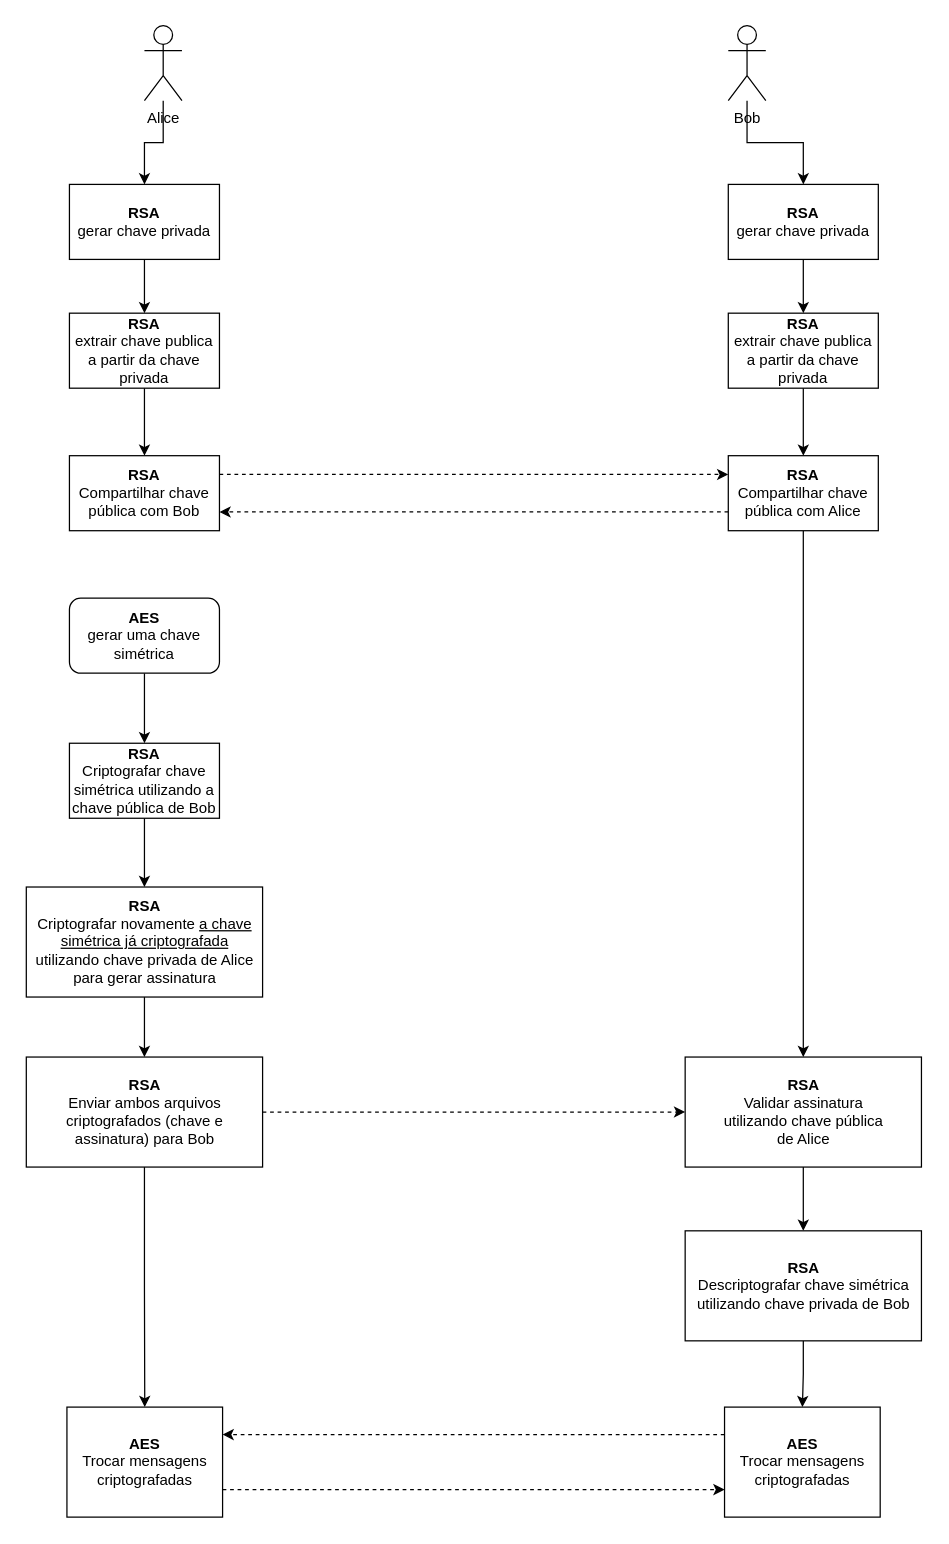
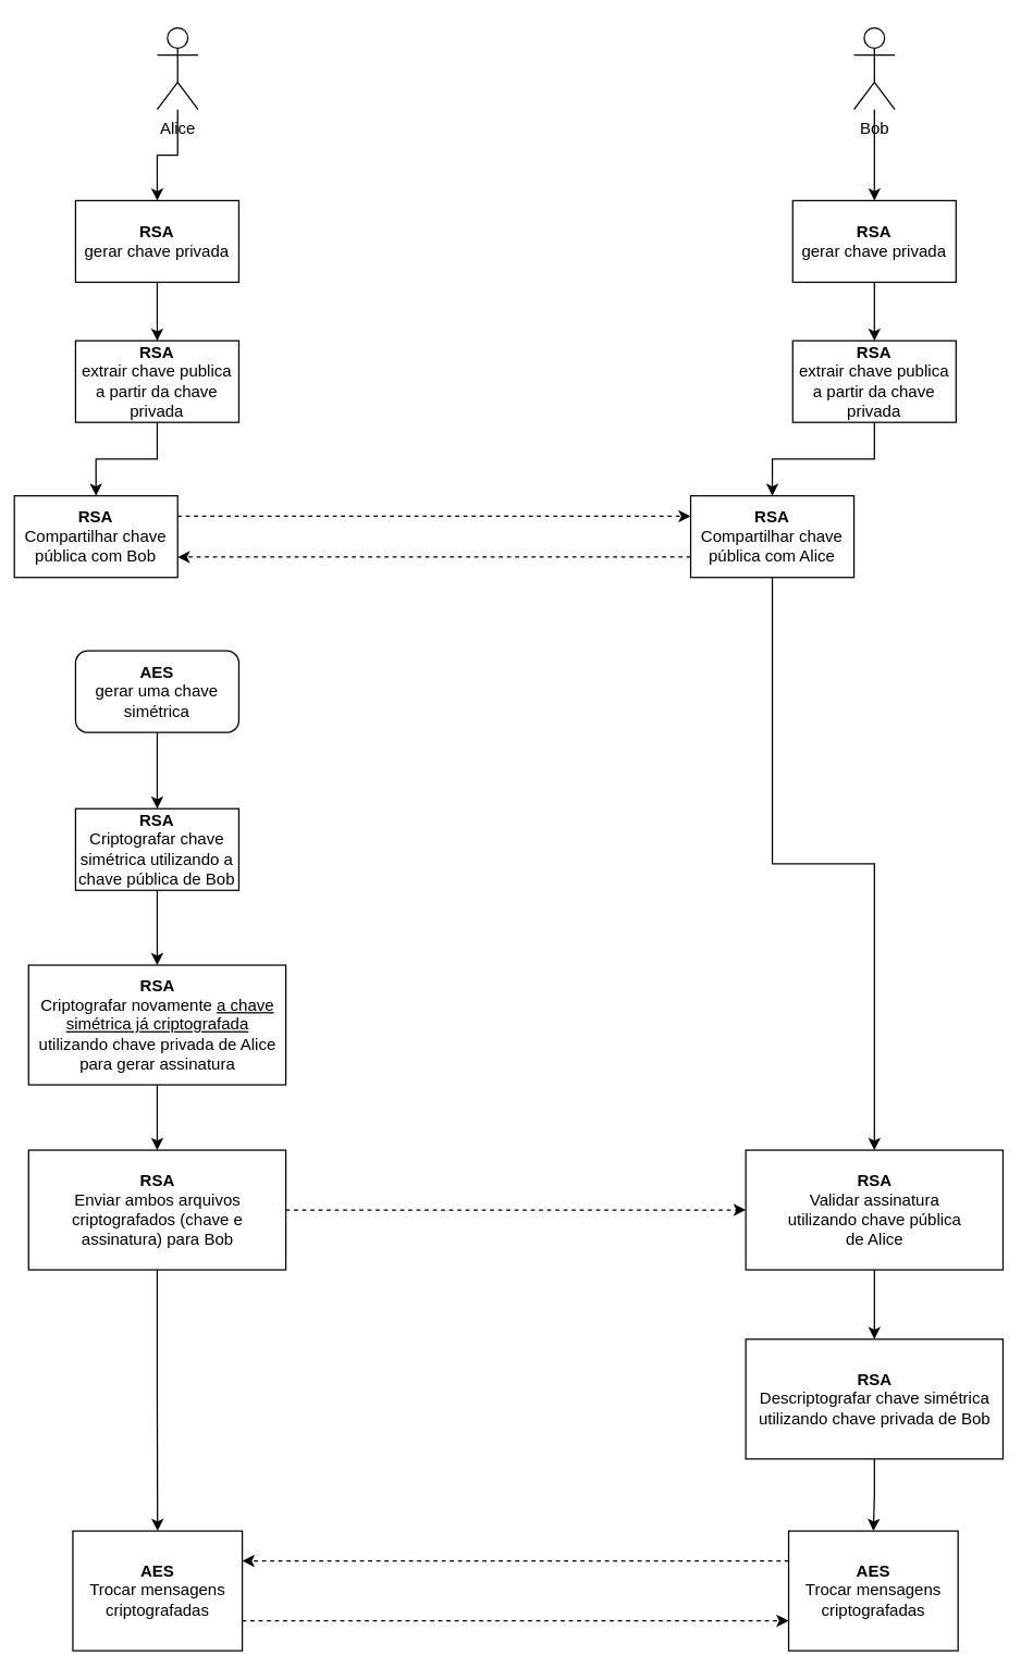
  <mxCell id="0" />
  <mxCell id="1" parent="0" />
  <mxCell id="2" style="edgeStyle=orthogonalEdgeStyle;rounded=0;orthogonalLoop=1;jettySize=auto;html=1;" parent="1" source="3" target="5" edge="1"><mxGeometry relative="1" as="geometry" /></mxCell>
  <mxCell id="3" value="Alice" style="shape=umlActor;verticalLabelPosition=bottom;verticalAlign=top;html=1;outlineConnect=0;" parent="1" vertex="1"><mxGeometry x="115" y="20" width="30" height="60" as="geometry" /></mxCell>
  <mxCell id="4" value="" style="edgeStyle=orthogonalEdgeStyle;rounded=0;orthogonalLoop=1;jettySize=auto;html=1;" parent="1" source="5" target="7" edge="1"><mxGeometry relative="1" as="geometry" /></mxCell>
  <mxCell id="5" value="&lt;b&gt;RSA&lt;/b&gt;&lt;br&gt;gerar chave privada" style="rounded=0;whiteSpace=wrap;html=1;" parent="1" vertex="1"><mxGeometry x="55" y="147" width="120" height="60" as="geometry" /></mxCell>
  <mxCell id="6" value="" style="edgeStyle=orthogonalEdgeStyle;rounded=0;orthogonalLoop=1;jettySize=auto;html=1;" parent="1" source="7" target="15" edge="1"><mxGeometry relative="1" as="geometry" /></mxCell>
  <mxCell id="7" value="&lt;b&gt;RSA&lt;/b&gt;&lt;br&gt;extrair chave publica a partir da chave privada" style="rounded=0;whiteSpace=wrap;html=1;" parent="1" vertex="1"><mxGeometry x="55" y="250" width="120" height="60" as="geometry" /></mxCell>
  <mxCell id="8" style="edgeStyle=orthogonalEdgeStyle;rounded=0;orthogonalLoop=1;jettySize=auto;html=1;" parent="1" source="9" target="11" edge="1"><mxGeometry relative="1" as="geometry" /></mxCell>
- <mxCell id="9" value="Bob" style="shape=umlActor;verticalLabelPosition=bottom;verticalAlign=top;html=1;outlineConnect=0;" parent="1" vertex="1"><mxGeometry x="582" y="20" width="30" height="60" as="geometry" /></mxCell>
+ <mxCell id="9" value="Bob" style="shape=umlActor;verticalLabelPosition=bottom;verticalAlign=top;html=1;outlineConnect=0;" parent="1" vertex="1"><mxGeometry x="627" y="20" width="30" height="60" as="geometry" /></mxCell>
  <mxCell id="10" value="" style="edgeStyle=orthogonalEdgeStyle;rounded=0;orthogonalLoop=1;jettySize=auto;html=1;" parent="1" source="11" target="13" edge="1"><mxGeometry relative="1" as="geometry" /></mxCell>
  <mxCell id="11" value="&lt;b&gt;RSA&lt;/b&gt;&lt;br&gt;gerar chave privada" style="rounded=0;whiteSpace=wrap;html=1;" parent="1" vertex="1"><mxGeometry x="582" y="147" width="120" height="60" as="geometry" /></mxCell>
  <mxCell id="12" style="edgeStyle=orthogonalEdgeStyle;rounded=0;orthogonalLoop=1;jettySize=auto;html=1;exitX=0.5;exitY=1;exitDx=0;exitDy=0;" parent="1" source="13" target="18" edge="1"><mxGeometry relative="1" as="geometry" /></mxCell>
  <mxCell id="13" value="&lt;b&gt;RSA&lt;/b&gt;&lt;br&gt;extrair chave publica a partir da chave privada" style="rounded=0;whiteSpace=wrap;html=1;" parent="1" vertex="1"><mxGeometry x="582" y="250" width="120" height="60" as="geometry" /></mxCell>
  <mxCell id="14" style="edgeStyle=orthogonalEdgeStyle;rounded=0;orthogonalLoop=1;jettySize=auto;html=1;exitX=1;exitY=0.25;exitDx=0;exitDy=0;entryX=0;entryY=0.25;entryDx=0;entryDy=0;dashed=1;" parent="1" source="15" target="18" edge="1"><mxGeometry relative="1" as="geometry" /></mxCell>
- <mxCell id="15" value="&lt;b&gt;RSA&lt;/b&gt;&lt;br&gt;Compartilhar chave pública com Bob" style="rounded=0;whiteSpace=wrap;html=1;" parent="1" vertex="1"><mxGeometry x="55" y="364" width="120" height="60" as="geometry" /></mxCell>
+ <mxCell id="15" value="&lt;b&gt;RSA&lt;/b&gt;&lt;br&gt;Compartilhar chave pública com Bob" style="rounded=0;whiteSpace=wrap;html=1;" parent="1" vertex="1"><mxGeometry x="10" y="364" width="120" height="60" as="geometry" /></mxCell>
  <mxCell id="16" style="edgeStyle=orthogonalEdgeStyle;rounded=0;orthogonalLoop=1;jettySize=auto;html=1;exitX=0;exitY=0.75;exitDx=0;exitDy=0;entryX=1;entryY=0.75;entryDx=0;entryDy=0;dashed=1;" parent="1" source="18" target="15" edge="1"><mxGeometry relative="1" as="geometry" /></mxCell>
  <mxCell id="17" style="edgeStyle=orthogonalEdgeStyle;rounded=0;orthogonalLoop=1;jettySize=auto;html=1;exitX=0.5;exitY=1;exitDx=0;exitDy=0;" parent="1" source="18" target="29" edge="1"><mxGeometry relative="1" as="geometry" /></mxCell>
- <mxCell id="18" value="&lt;b&gt;RSA&lt;/b&gt;&lt;br&gt;Compartilhar chave pública com Alice" style="rounded=0;whiteSpace=wrap;html=1;" parent="1" vertex="1"><mxGeometry x="582" y="364" width="120" height="60" as="geometry" /></mxCell>
+ <mxCell id="18" value="&lt;b&gt;RSA&lt;/b&gt;&lt;br&gt;Compartilhar chave pública com Alice" style="rounded=0;whiteSpace=wrap;html=1;" parent="1" vertex="1"><mxGeometry x="507" y="364" width="120" height="60" as="geometry" /></mxCell>
  <mxCell id="19" value="" style="edgeStyle=orthogonalEdgeStyle;rounded=0;orthogonalLoop=1;jettySize=auto;html=1;" parent="1" source="20" target="22" edge="1"><mxGeometry relative="1" as="geometry" /></mxCell>
  <mxCell id="20" value="&lt;b&gt;AES&lt;/b&gt;&lt;br&gt;gerar uma chave simétrica" style="whiteSpace=wrap;html=1;rounded=1;" parent="1" vertex="1"><mxGeometry x="55" y="478" width="120" height="60" as="geometry" /></mxCell>
  <mxCell id="21" value="" style="edgeStyle=orthogonalEdgeStyle;rounded=0;orthogonalLoop=1;jettySize=auto;html=1;" parent="1" source="22" target="24" edge="1"><mxGeometry relative="1" as="geometry" /></mxCell>
  <mxCell id="22" value="&lt;b&gt;RSA&lt;/b&gt;&lt;br&gt;Criptografar chave simétrica utilizando a chave pública de Bob" style="rounded=0;whiteSpace=wrap;html=1;" parent="1" vertex="1"><mxGeometry x="55" y="594" width="120" height="60" as="geometry" /></mxCell>
  <mxCell id="23" value="" style="edgeStyle=orthogonalEdgeStyle;rounded=0;orthogonalLoop=1;jettySize=auto;html=1;" parent="1" source="24" target="27" edge="1"><mxGeometry relative="1" as="geometry" /></mxCell>
  <mxCell id="24" value="&lt;b&gt;RSA&lt;/b&gt;&lt;br&gt;Criptografar novamente &lt;u&gt;a chave simétrica já criptografada&lt;/u&gt; utilizando chave privada de Alice para gerar assinatura" style="rounded=0;whiteSpace=wrap;html=1;" parent="1" vertex="1"><mxGeometry x="20.5" y="709" width="189" height="88" as="geometry" /></mxCell>
  <mxCell id="25" value="" style="edgeStyle=orthogonalEdgeStyle;rounded=0;orthogonalLoop=1;jettySize=auto;html=1;dashed=1;" parent="1" source="27" target="29" edge="1"><mxGeometry relative="1" as="geometry" /></mxCell>
  <mxCell id="26" style="edgeStyle=orthogonalEdgeStyle;rounded=0;orthogonalLoop=1;jettySize=auto;html=1;exitX=0.5;exitY=1;exitDx=0;exitDy=0;entryX=0.5;entryY=0;entryDx=0;entryDy=0;" parent="1" source="27" target="35" edge="1"><mxGeometry relative="1" as="geometry"><mxPoint x="115" y="1097" as="targetPoint" /></mxGeometry></mxCell>
  <mxCell id="27" value="&lt;b&gt;RSA&lt;/b&gt;&lt;br&gt;Enviar ambos arquivos criptografados (chave e assinatura) para Bob" style="rounded=0;whiteSpace=wrap;html=1;" parent="1" vertex="1"><mxGeometry x="20.5" y="845" width="189" height="88" as="geometry" /></mxCell>
  <mxCell id="28" value="" style="edgeStyle=orthogonalEdgeStyle;rounded=0;orthogonalLoop=1;jettySize=auto;html=1;" parent="1" source="29" target="31" edge="1"><mxGeometry relative="1" as="geometry" /></mxCell>
  <mxCell id="29" value="&lt;b&gt;RSA&lt;/b&gt;&lt;br&gt;Validar assinatura &lt;br&gt;utilizando chave pública &lt;br&gt;de Alice" style="rounded=0;whiteSpace=wrap;html=1;" parent="1" vertex="1"><mxGeometry x="547.5" y="845" width="189" height="88" as="geometry" /></mxCell>
  <mxCell id="30" value="" style="edgeStyle=orthogonalEdgeStyle;rounded=0;orthogonalLoop=1;jettySize=auto;html=1;" parent="1" source="31" target="33" edge="1"><mxGeometry relative="1" as="geometry" /></mxCell>
  <mxCell id="31" value="&lt;b&gt;RSA&lt;/b&gt;&lt;br&gt;Descriptografar chave simétrica utilizando chave privada de Bob" style="rounded=0;whiteSpace=wrap;html=1;" parent="1" vertex="1"><mxGeometry x="547.5" y="984" width="189" height="88" as="geometry" /></mxCell>
  <mxCell id="32" style="edgeStyle=orthogonalEdgeStyle;rounded=0;orthogonalLoop=1;jettySize=auto;html=1;exitX=0;exitY=0.25;exitDx=0;exitDy=0;entryX=1;entryY=0.25;entryDx=0;entryDy=0;dashed=1;" parent="1" source="33" target="35" edge="1"><mxGeometry relative="1" as="geometry" /></mxCell>
  <mxCell id="33" value="&lt;b&gt;AES&lt;/b&gt;&lt;br&gt;Trocar mensagens &lt;br&gt;criptografadas" style="rounded=0;whiteSpace=wrap;html=1;" parent="1" vertex="1"><mxGeometry x="579" y="1125" width="124.5" height="88" as="geometry" /></mxCell>
  <mxCell id="34" style="edgeStyle=orthogonalEdgeStyle;rounded=0;orthogonalLoop=1;jettySize=auto;html=1;exitX=1;exitY=0.75;exitDx=0;exitDy=0;entryX=0;entryY=0.75;entryDx=0;entryDy=0;dashed=1;" parent="1" source="35" target="33" edge="1"><mxGeometry relative="1" as="geometry" /></mxCell>
  <mxCell id="35" value="&lt;b&gt;AES&lt;/b&gt;&lt;br&gt;Trocar mensagens &lt;br&gt;criptografadas" style="rounded=0;whiteSpace=wrap;html=1;" parent="1" vertex="1"><mxGeometry x="53" y="1125" width="124.5" height="88" as="geometry" /></mxCell>
